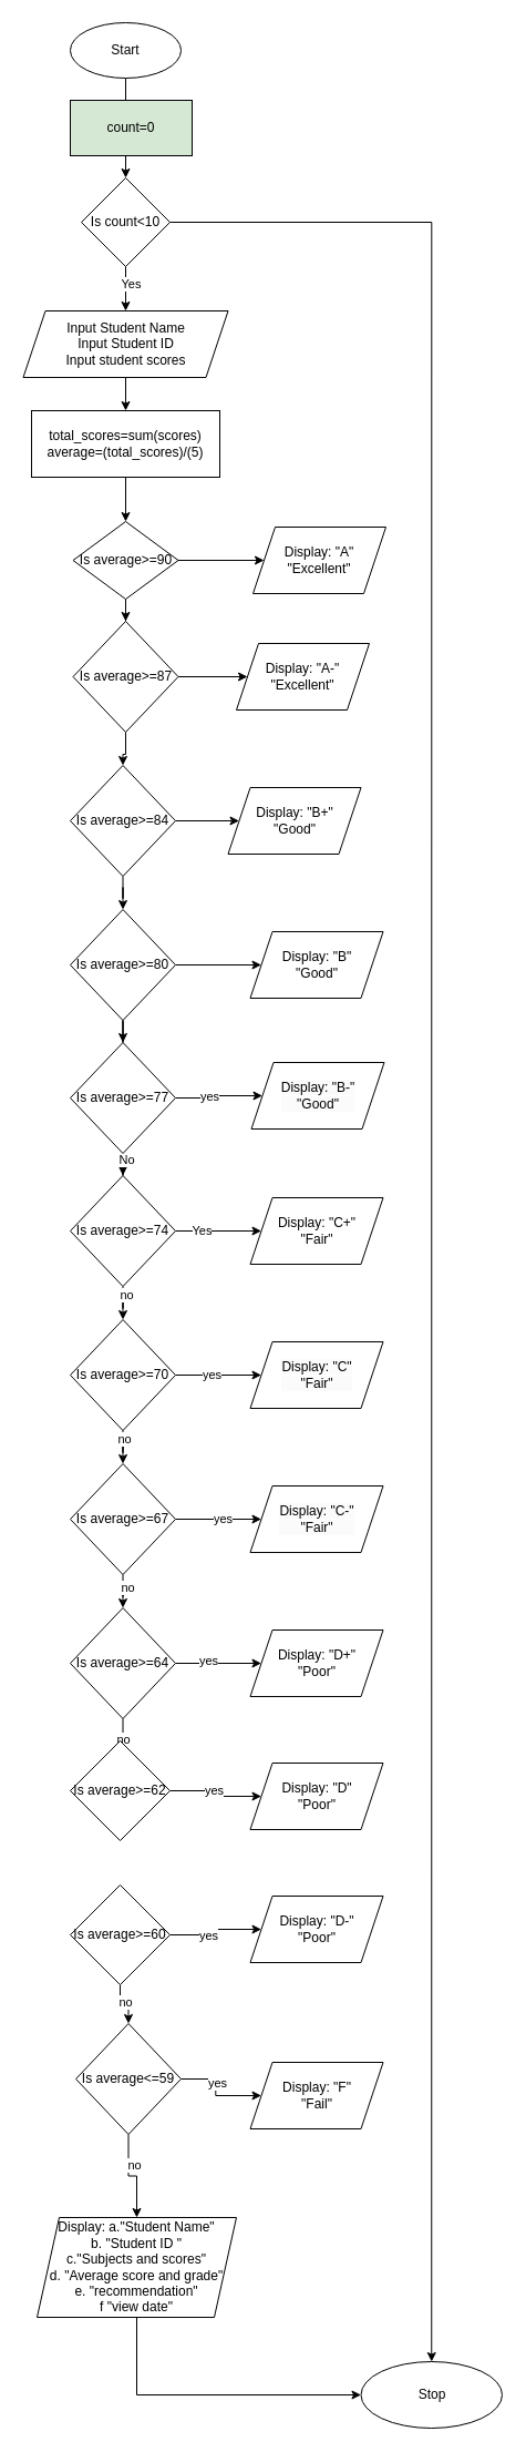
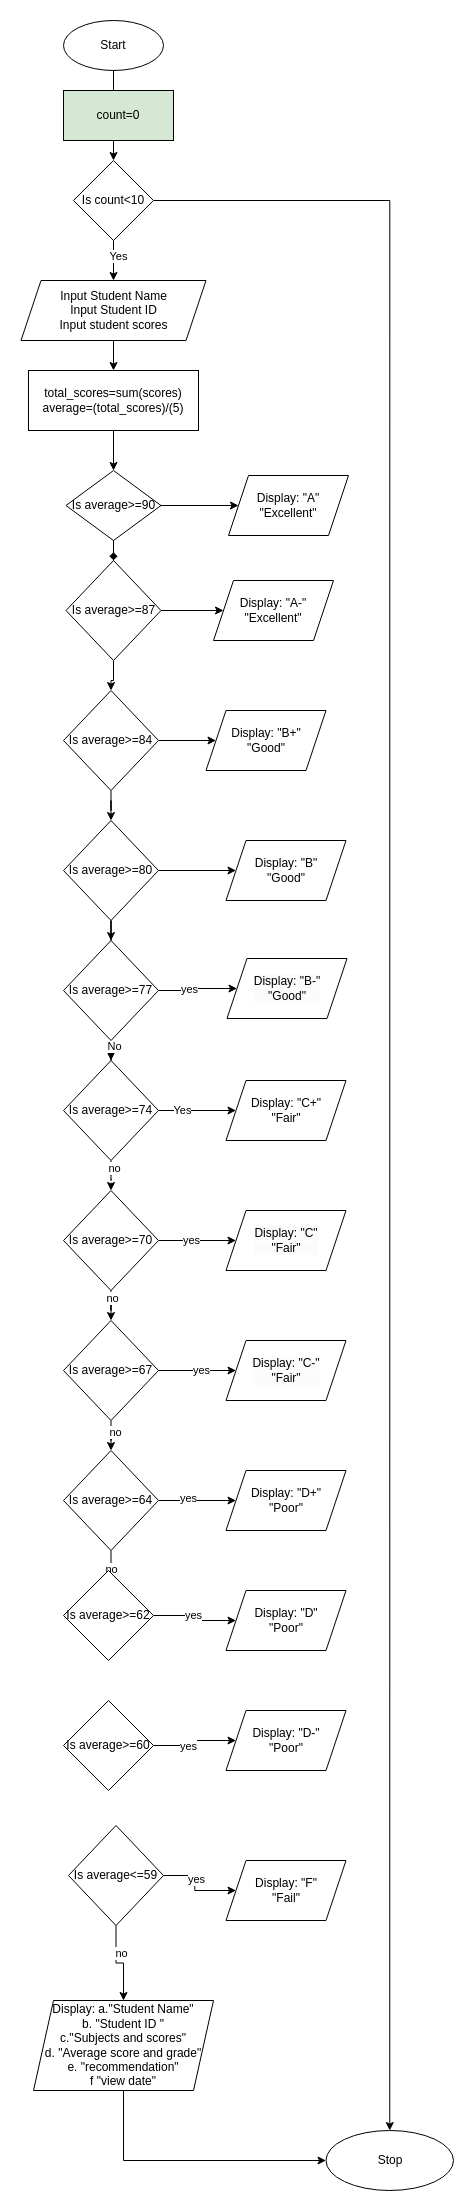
  <mxCell id="0" />
  <mxCell id="1" parent="0" />
  <mxCell id="2" value="" style="edgeStyle=orthogonalEdgeStyle;rounded=0;orthogonalLoop=1;jettySize=auto;html=1;" edge="1" parent="1" source="3" target="12"><mxGeometry relative="1" as="geometry" /></mxCell>
  <mxCell id="3" value="Start" style="ellipse;whiteSpace=wrap;html=1;" vertex="1" parent="1"><mxGeometry x="63" y="20" width="100" height="50" as="geometry" /></mxCell>
  <mxCell id="4" value="" style="edgeStyle=orthogonalEdgeStyle;rounded=0;orthogonalLoop=1;jettySize=auto;html=1;" edge="1" parent="1" source="5" target="7"><mxGeometry relative="1" as="geometry" /></mxCell>
  <mxCell id="5" value="Input Student Name&lt;div&gt;Input Student ID&lt;/div&gt;&lt;div&gt;Input student scores&lt;/div&gt;" style="shape=parallelogram;perimeter=parallelogramPerimeter;whiteSpace=wrap;html=1;fixedSize=1;" vertex="1" parent="1"><mxGeometry x="20.5" y="280" width="185" height="60" as="geometry" /></mxCell>
  <mxCell id="6" value="" style="edgeStyle=orthogonalEdgeStyle;rounded=0;orthogonalLoop=1;jettySize=auto;html=1;" edge="1" parent="1" source="7" target="15"><mxGeometry relative="1" as="geometry" /></mxCell>
  <mxCell id="7" value="&lt;div&gt;total_scores=sum(scores)&lt;/div&gt;&lt;div&gt;average=(total_scores)/(5)&lt;/div&gt;" style="rounded=0;whiteSpace=wrap;html=1;" vertex="1" parent="1"><mxGeometry x="28" y="370" width="170" height="60" as="geometry" /></mxCell>
  <mxCell id="8" value="count=0" style="rounded=0;whiteSpace=wrap;html=1;fillColor=#d5e8d4;" vertex="1" parent="1"><mxGeometry x="63" y="90" width="110" height="50" as="geometry" /></mxCell>
  <mxCell id="9" value="" style="edgeStyle=orthogonalEdgeStyle;rounded=0;orthogonalLoop=1;jettySize=auto;html=1;" edge="1" parent="1" source="12" target="5"><mxGeometry relative="1" as="geometry" /></mxCell>
  <mxCell id="10" value="Yes" style="edgeLabel;html=1;align=center;verticalAlign=middle;resizable=0;points=[];" vertex="1" connectable="0" parent="9"><mxGeometry x="-0.25" y="4" relative="1" as="geometry"><mxPoint as="offset" /></mxGeometry></mxCell>
  <mxCell id="11" value="" style="edgeStyle=orthogonalEdgeStyle;rounded=0;orthogonalLoop=1;jettySize=auto;html=1;" edge="1" parent="1" source="12" target="76"><mxGeometry relative="1" as="geometry" /></mxCell>
  <mxCell id="12" value="Is count&amp;lt;10" style="rhombus;whiteSpace=wrap;html=1;" vertex="1" parent="1"><mxGeometry x="73" y="160" width="80" height="80" as="geometry" /></mxCell>
- <mxCell id="13" value="" style="edgeStyle=orthogonalEdgeStyle;rounded=0;orthogonalLoop=1;jettySize=auto;html=1;" edge="1" parent="1" source="15" target="18"><mxGeometry relative="1" as="geometry" /></mxCell>
+ <mxCell id="13" value="" style="edgeStyle=orthogonalEdgeStyle;rounded=0;orthogonalLoop=1;jettySize=auto;html=1;endArrow=diamond;" edge="1" parent="1" source="15" target="18"><mxGeometry relative="1" as="geometry" /></mxCell>
  <mxCell id="14" value="" style="edgeStyle=orthogonalEdgeStyle;rounded=0;orthogonalLoop=1;jettySize=auto;html=1;" edge="1" parent="1" source="15" target="64"><mxGeometry relative="1" as="geometry" /></mxCell>
  <mxCell id="15" value="Is average&amp;gt;=90" style="rhombus;whiteSpace=wrap;html=1;" vertex="1" parent="1"><mxGeometry x="65.5" y="470" width="95" height="70" as="geometry" /></mxCell>
  <mxCell id="16" value="" style="edgeStyle=orthogonalEdgeStyle;rounded=0;orthogonalLoop=1;jettySize=auto;html=1;" edge="1" parent="1" source="18" target="21"><mxGeometry relative="1" as="geometry" /></mxCell>
  <mxCell id="17" value="" style="edgeStyle=orthogonalEdgeStyle;rounded=0;orthogonalLoop=1;jettySize=auto;html=1;" edge="1" parent="1" source="18" target="65"><mxGeometry relative="1" as="geometry" /></mxCell>
  <mxCell id="18" value="Is average&amp;gt;=87" style="rhombus;whiteSpace=wrap;html=1;" vertex="1" parent="1"><mxGeometry x="65.5" y="560" width="95" height="100" as="geometry" /></mxCell>
  <mxCell id="19" value="" style="edgeStyle=orthogonalEdgeStyle;rounded=0;orthogonalLoop=1;jettySize=auto;html=1;" edge="1" parent="1" source="21" target="24"><mxGeometry relative="1" as="geometry" /></mxCell>
  <mxCell id="20" value="" style="edgeStyle=orthogonalEdgeStyle;rounded=0;orthogonalLoop=1;jettySize=auto;html=1;" edge="1" parent="1" source="21" target="66"><mxGeometry relative="1" as="geometry" /></mxCell>
  <mxCell id="21" value="Is average&amp;gt;=84" style="rhombus;whiteSpace=wrap;html=1;" vertex="1" parent="1"><mxGeometry x="63" y="690" width="95" height="100" as="geometry" /></mxCell>
  <mxCell id="22" value="" style="edgeStyle=orthogonalEdgeStyle;rounded=0;orthogonalLoop=1;jettySize=auto;html=1;" edge="1" parent="1" source="24" target="29"><mxGeometry relative="1" as="geometry" /></mxCell>
  <mxCell id="23" value="" style="edgeStyle=orthogonalEdgeStyle;rounded=0;orthogonalLoop=1;jettySize=auto;html=1;" edge="1" parent="1" source="24" target="67"><mxGeometry relative="1" as="geometry" /></mxCell>
  <mxCell id="24" value="Is average&amp;gt;=80" style="rhombus;whiteSpace=wrap;html=1;" vertex="1" parent="1"><mxGeometry x="63" y="820" width="95" height="100" as="geometry" /></mxCell>
  <mxCell id="25" value="" style="edgeStyle=orthogonalEdgeStyle;rounded=0;orthogonalLoop=1;jettySize=auto;html=1;" edge="1" parent="1" source="29" target="34"><mxGeometry relative="1" as="geometry" /></mxCell>
  <mxCell id="26" value="No" style="edgeLabel;html=1;align=center;verticalAlign=middle;resizable=0;points=[];" vertex="1" connectable="0" parent="25"><mxGeometry x="0.5" y="3" relative="1" as="geometry"><mxPoint as="offset" /></mxGeometry></mxCell>
  <mxCell id="27" value="" style="edgeStyle=orthogonalEdgeStyle;rounded=0;orthogonalLoop=1;jettySize=auto;html=1;" edge="1" parent="1" source="29" target="68"><mxGeometry relative="1" as="geometry" /></mxCell>
  <mxCell id="28" value="yes" style="edgeLabel;html=1;align=center;verticalAlign=middle;resizable=0;points=[];" vertex="1" connectable="0" parent="27"><mxGeometry x="-0.255" y="2" relative="1" as="geometry"><mxPoint as="offset" /></mxGeometry></mxCell>
  <mxCell id="29" value="Is average&amp;gt;=77" style="rhombus;whiteSpace=wrap;html=1;" vertex="1" parent="1"><mxGeometry x="63" y="940" width="95" height="100" as="geometry" /></mxCell>
- <mxCell id="30" value="" style="edgeStyle=orthogonalEdgeStyle;rounded=0;orthogonalLoop=1;jettySize=auto;html=1;" edge="1" parent="1" source="34" target="39"><mxGeometry relative="1" as="geometry" /></mxCell>
+ <mxCell id="30" value="" style="edgeStyle=orthogonalEdgeStyle;rounded=0;orthogonalLoop=1;jettySize=auto;html=1;dashed=1;" edge="1" parent="1" source="34" target="39"><mxGeometry relative="1" as="geometry" /></mxCell>
  <mxCell id="31" value="no" style="edgeLabel;html=1;align=center;verticalAlign=middle;resizable=0;points=[];" vertex="1" connectable="0" parent="30"><mxGeometry x="-0.72" y="3" relative="1" as="geometry"><mxPoint as="offset" /></mxGeometry></mxCell>
  <mxCell id="32" value="" style="edgeStyle=orthogonalEdgeStyle;rounded=0;orthogonalLoop=1;jettySize=auto;html=1;" edge="1" parent="1" source="34" target="69"><mxGeometry relative="1" as="geometry" /></mxCell>
  <mxCell id="33" value="Yes" style="edgeLabel;html=1;align=center;verticalAlign=middle;resizable=0;points=[];" vertex="1" connectable="0" parent="32"><mxGeometry x="-0.406" y="1" relative="1" as="geometry"><mxPoint as="offset" /></mxGeometry></mxCell>
  <mxCell id="34" value="Is average&amp;gt;=74" style="rhombus;whiteSpace=wrap;html=1;" vertex="1" parent="1"><mxGeometry x="63" y="1060" width="95" height="100" as="geometry" /></mxCell>
  <mxCell id="35" value="" style="edgeStyle=orthogonalEdgeStyle;rounded=0;orthogonalLoop=1;jettySize=auto;html=1;" edge="1" parent="1" source="39" target="44"><mxGeometry relative="1" as="geometry" /></mxCell>
  <mxCell id="36" value="no" style="edgeLabel;html=1;align=center;verticalAlign=middle;resizable=0;points=[];" vertex="1" connectable="0" parent="35"><mxGeometry x="-0.72" y="1" relative="1" as="geometry"><mxPoint as="offset" /></mxGeometry></mxCell>
  <mxCell id="37" value="" style="edgeStyle=orthogonalEdgeStyle;rounded=0;orthogonalLoop=1;jettySize=auto;html=1;" edge="1" parent="1" source="39" target="70"><mxGeometry relative="1" as="geometry" /></mxCell>
  <mxCell id="38" value="yes" style="edgeLabel;html=1;align=center;verticalAlign=middle;resizable=0;points=[];" vertex="1" connectable="0" parent="37"><mxGeometry x="-0.174" y="1" relative="1" as="geometry"><mxPoint as="offset" /></mxGeometry></mxCell>
  <mxCell id="39" value="Is average&amp;gt;=70" style="rhombus;whiteSpace=wrap;html=1;" vertex="1" parent="1"><mxGeometry x="63" y="1190" width="95" height="100" as="geometry" /></mxCell>
  <mxCell id="40" value="" style="edgeStyle=orthogonalEdgeStyle;rounded=0;orthogonalLoop=1;jettySize=auto;html=1;" edge="1" parent="1" source="44" target="49"><mxGeometry relative="1" as="geometry" /></mxCell>
  <mxCell id="41" value="no" style="edgeLabel;html=1;align=center;verticalAlign=middle;resizable=0;points=[];" vertex="1" connectable="0" parent="40"><mxGeometry x="0.24" y="4" relative="1" as="geometry"><mxPoint as="offset" /></mxGeometry></mxCell>
  <mxCell id="42" value="" style="edgeStyle=orthogonalEdgeStyle;rounded=0;orthogonalLoop=1;jettySize=auto;html=1;" edge="1" parent="1" source="44" target="71"><mxGeometry relative="1" as="geometry" /></mxCell>
  <mxCell id="43" value="yes" style="edgeLabel;html=1;align=center;verticalAlign=middle;resizable=0;points=[];" vertex="1" connectable="0" parent="42"><mxGeometry x="0.084" y="1" relative="1" as="geometry"><mxPoint as="offset" /></mxGeometry></mxCell>
  <mxCell id="44" value="Is average&amp;gt;=67" style="rhombus;whiteSpace=wrap;html=1;" vertex="1" parent="1"><mxGeometry x="63" y="1320" width="95" height="100" as="geometry" /></mxCell>
  <mxCell id="45" value="" style="edgeStyle=orthogonalEdgeStyle;rounded=0;orthogonalLoop=1;jettySize=auto;html=1;endArrow=diamond;" edge="1" parent="1" source="49" target="52"><mxGeometry relative="1" as="geometry" /></mxCell>
  <mxCell id="46" value="no" style="edgeLabel;html=1;align=center;verticalAlign=middle;resizable=0;points=[];" vertex="1" connectable="0" parent="45"><mxGeometry x="0.6" relative="1" as="geometry"><mxPoint as="offset" /></mxGeometry></mxCell>
  <mxCell id="47" value="" style="edgeStyle=orthogonalEdgeStyle;rounded=0;orthogonalLoop=1;jettySize=auto;html=1;" edge="1" parent="1" source="49" target="72"><mxGeometry relative="1" as="geometry" /></mxCell>
  <mxCell id="48" value="yes" style="edgeLabel;html=1;align=center;verticalAlign=middle;resizable=0;points=[];" vertex="1" connectable="0" parent="47"><mxGeometry x="-0.252" y="3" relative="1" as="geometry"><mxPoint as="offset" /></mxGeometry></mxCell>
  <mxCell id="49" value="Is average&amp;gt;=64" style="rhombus;whiteSpace=wrap;html=1;" vertex="1" parent="1"><mxGeometry x="63" y="1450" width="95" height="100" as="geometry" /></mxCell>
  <mxCell id="50" value="" style="edgeStyle=orthogonalEdgeStyle;rounded=0;orthogonalLoop=1;jettySize=auto;html=1;" edge="1" parent="1" source="52" target="73"><mxGeometry relative="1" as="geometry" /></mxCell>
  <mxCell id="51" value="yes" style="edgeLabel;html=1;align=center;verticalAlign=middle;resizable=0;points=[];" vertex="1" connectable="0" parent="50"><mxGeometry x="-0.174" y="3" relative="1" as="geometry"><mxPoint as="offset" /></mxGeometry></mxCell>
  <mxCell id="52" value="Is average&amp;gt;=62" style="rhombus;whiteSpace=wrap;html=1;" vertex="1" parent="1"><mxGeometry x="63" y="1570" width="90" height="90" as="geometry" /></mxCell>
- <mxCell id="53" value="" style="edgeStyle=orthogonalEdgeStyle;rounded=0;orthogonalLoop=1;jettySize=auto;html=1;" edge="1" parent="1" source="57" target="62"><mxGeometry relative="1" as="geometry" /></mxCell>
- <mxCell id="54" value="no" style="edgeLabel;html=1;align=center;verticalAlign=middle;resizable=0;points=[];" vertex="1" connectable="0" parent="53"><mxGeometry x="-0.309" y="4" relative="1" as="geometry"><mxPoint as="offset" /></mxGeometry></mxCell>
  <mxCell id="55" value="" style="edgeStyle=orthogonalEdgeStyle;rounded=0;orthogonalLoop=1;jettySize=auto;html=1;" edge="1" parent="1" source="57" target="74"><mxGeometry relative="1" as="geometry" /></mxCell>
  <mxCell id="56" value="yes" style="edgeLabel;html=1;align=center;verticalAlign=middle;resizable=0;points=[];" vertex="1" connectable="0" parent="55"><mxGeometry x="-0.226" relative="1" as="geometry"><mxPoint as="offset" /></mxGeometry></mxCell>
  <mxCell id="57" value="Is average&amp;gt;=60" style="rhombus;whiteSpace=wrap;html=1;" vertex="1" parent="1"><mxGeometry x="63" y="1700" width="90" height="90" as="geometry" /></mxCell>
  <mxCell id="58" value="" style="edgeStyle=orthogonalEdgeStyle;rounded=0;orthogonalLoop=1;jettySize=auto;html=1;" edge="1" parent="1" source="62" target="63"><mxGeometry relative="1" as="geometry" /></mxCell>
  <mxCell id="59" value="no" style="edgeLabel;html=1;align=center;verticalAlign=middle;resizable=0;points=[];" vertex="1" connectable="0" parent="58"><mxGeometry x="-0.345" y="5" relative="1" as="geometry"><mxPoint as="offset" /></mxGeometry></mxCell>
  <mxCell id="60" value="" style="edgeStyle=orthogonalEdgeStyle;rounded=0;orthogonalLoop=1;jettySize=auto;html=1;" edge="1" parent="1" source="62" target="75"><mxGeometry relative="1" as="geometry" /></mxCell>
  <mxCell id="61" value="yes" style="edgeLabel;html=1;align=center;verticalAlign=middle;resizable=0;points=[];" vertex="1" connectable="0" parent="60"><mxGeometry x="-0.2" y="1" relative="1" as="geometry"><mxPoint as="offset" /></mxGeometry></mxCell>
  <mxCell id="62" value="Is average&amp;lt;=59" style="rhombus;whiteSpace=wrap;html=1;" vertex="1" parent="1"><mxGeometry x="68" y="1825" width="95" height="100" as="geometry" /></mxCell>
  <mxCell id="63" value="Display: a.&quot;Student Name&quot;&lt;div&gt;b. &quot;Student ID &quot;&lt;/div&gt;&lt;div&gt;c.&quot;Subjects and scores&quot;&lt;/div&gt;&lt;div&gt;d. &quot;Average score and grade&quot;&lt;/div&gt;&lt;div&gt;e. &quot;recommendation&quot;&lt;/div&gt;&lt;div&gt;f &quot;view date&quot;&lt;/div&gt;" style="shape=parallelogram;perimeter=parallelogramPerimeter;whiteSpace=wrap;html=1;fixedSize=1;" vertex="1" parent="1"><mxGeometry x="33" y="2000" width="180" height="90" as="geometry" /></mxCell>
  <mxCell id="64" value="Display: &quot;A&quot;&lt;div&gt;&quot;Excellent&quot;&lt;/div&gt;" style="shape=parallelogram;perimeter=parallelogramPerimeter;whiteSpace=wrap;html=1;fixedSize=1;" vertex="1" parent="1"><mxGeometry x="228" y="475" width="120" height="60" as="geometry" /></mxCell>
  <mxCell id="65" value="Display: &quot;A-&quot;&lt;div&gt;&quot;Excellent&quot;&lt;/div&gt;" style="shape=parallelogram;perimeter=parallelogramPerimeter;whiteSpace=wrap;html=1;fixedSize=1;" vertex="1" parent="1"><mxGeometry x="213" y="580" width="120" height="60" as="geometry" /></mxCell>
  <mxCell id="66" value="Display: &quot;B+&quot;&lt;div&gt;&quot;Good&quot;&lt;/div&gt;" style="shape=parallelogram;perimeter=parallelogramPerimeter;whiteSpace=wrap;html=1;fixedSize=1;" vertex="1" parent="1"><mxGeometry x="205.5" y="710" width="120" height="60" as="geometry" /></mxCell>
  <mxCell id="67" value="Display: &quot;B&quot;&lt;div&gt;&quot;Good&quot;&lt;/div&gt;" style="shape=parallelogram;perimeter=parallelogramPerimeter;whiteSpace=wrap;html=1;fixedSize=1;" vertex="1" parent="1"><mxGeometry x="225.5" y="840" width="120" height="60" as="geometry" /></mxCell>
  <mxCell id="68" value="&lt;br&gt;&lt;span style=&quot;color: rgb(0, 0, 0); font-family: Helvetica; font-size: 12px; font-style: normal; font-variant-ligatures: normal; font-variant-caps: normal; font-weight: 400; letter-spacing: normal; orphans: 2; text-align: center; text-indent: 0px; text-transform: none; widows: 2; word-spacing: 0px; -webkit-text-stroke-width: 0px; white-space: normal; background-color: rgb(251, 251, 251); text-decoration-thickness: initial; text-decoration-style: initial; text-decoration-color: initial; display: inline !important; float: none;&quot;&gt;Display: &quot;B-&quot;&lt;/span&gt;&lt;div style=&quot;forced-color-adjust: none; color: rgb(0, 0, 0); font-family: Helvetica; font-size: 12px; font-style: normal; font-variant-ligatures: normal; font-variant-caps: normal; font-weight: 400; letter-spacing: normal; orphans: 2; text-align: center; text-indent: 0px; text-transform: none; widows: 2; word-spacing: 0px; -webkit-text-stroke-width: 0px; white-space: normal; background-color: rgb(251, 251, 251); text-decoration-thickness: initial; text-decoration-style: initial; text-decoration-color: initial;&quot;&gt;&quot;Good&quot;&lt;/div&gt;&lt;div&gt;&lt;br/&gt;&lt;/div&gt;" style="shape=parallelogram;perimeter=parallelogramPerimeter;whiteSpace=wrap;html=1;fixedSize=1;" vertex="1" parent="1"><mxGeometry x="226.5" y="958" width="120" height="60" as="geometry" /></mxCell>
  <mxCell id="69" value="Display: &quot;C+&quot;&lt;div&gt;&quot;Fair&quot;&lt;/div&gt;" style="shape=parallelogram;perimeter=parallelogramPerimeter;whiteSpace=wrap;html=1;fixedSize=1;" vertex="1" parent="1"><mxGeometry x="225.5" y="1080" width="120" height="60" as="geometry" /></mxCell>
  <mxCell id="70" value="&lt;br&gt;&lt;span style=&quot;color: rgb(0, 0, 0); font-family: Helvetica; font-size: 12px; font-style: normal; font-variant-ligatures: normal; font-variant-caps: normal; font-weight: 400; letter-spacing: normal; orphans: 2; text-align: center; text-indent: 0px; text-transform: none; widows: 2; word-spacing: 0px; -webkit-text-stroke-width: 0px; white-space: normal; background-color: rgb(251, 251, 251); text-decoration-thickness: initial; text-decoration-style: initial; text-decoration-color: initial; display: inline !important; float: none;&quot;&gt;Display: &quot;C&quot;&lt;/span&gt;&lt;div style=&quot;forced-color-adjust: none; color: rgb(0, 0, 0); font-family: Helvetica; font-size: 12px; font-style: normal; font-variant-ligatures: normal; font-variant-caps: normal; font-weight: 400; letter-spacing: normal; orphans: 2; text-align: center; text-indent: 0px; text-transform: none; widows: 2; word-spacing: 0px; -webkit-text-stroke-width: 0px; white-space: normal; background-color: rgb(251, 251, 251); text-decoration-thickness: initial; text-decoration-style: initial; text-decoration-color: initial;&quot;&gt;&quot;Fair&quot;&lt;/div&gt;&lt;div&gt;&lt;br/&gt;&lt;/div&gt;" style="shape=parallelogram;perimeter=parallelogramPerimeter;whiteSpace=wrap;html=1;fixedSize=1;" vertex="1" parent="1"><mxGeometry x="225.5" y="1210" width="120" height="60" as="geometry" /></mxCell>
  <mxCell id="71" value="&lt;br&gt;&lt;span style=&quot;color: rgb(0, 0, 0); font-family: Helvetica; font-size: 12px; font-style: normal; font-variant-ligatures: normal; font-variant-caps: normal; font-weight: 400; letter-spacing: normal; orphans: 2; text-align: center; text-indent: 0px; text-transform: none; widows: 2; word-spacing: 0px; -webkit-text-stroke-width: 0px; white-space: normal; background-color: rgb(251, 251, 251); text-decoration-thickness: initial; text-decoration-style: initial; text-decoration-color: initial; display: inline !important; float: none;&quot;&gt;Display: &quot;C-&quot;&lt;/span&gt;&lt;div style=&quot;forced-color-adjust: none; color: rgb(0, 0, 0); font-family: Helvetica; font-size: 12px; font-style: normal; font-variant-ligatures: normal; font-variant-caps: normal; font-weight: 400; letter-spacing: normal; orphans: 2; text-align: center; text-indent: 0px; text-transform: none; widows: 2; word-spacing: 0px; -webkit-text-stroke-width: 0px; white-space: normal; background-color: rgb(251, 251, 251); text-decoration-thickness: initial; text-decoration-style: initial; text-decoration-color: initial;&quot;&gt;&quot;Fair&quot;&lt;/div&gt;&lt;div&gt;&lt;br/&gt;&lt;/div&gt;" style="shape=parallelogram;perimeter=parallelogramPerimeter;whiteSpace=wrap;html=1;fixedSize=1;" vertex="1" parent="1"><mxGeometry x="225.5" y="1340" width="120" height="60" as="geometry" /></mxCell>
  <mxCell id="72" value="Display: &quot;D+&quot;&lt;div&gt;&quot;Poor&quot;&lt;/div&gt;" style="shape=parallelogram;perimeter=parallelogramPerimeter;whiteSpace=wrap;html=1;fixedSize=1;" vertex="1" parent="1"><mxGeometry x="225.5" y="1470" width="120" height="60" as="geometry" /></mxCell>
  <mxCell id="73" value="Display: &quot;D&quot;&lt;div&gt;&quot;Poor&quot;&lt;/div&gt;" style="shape=parallelogram;perimeter=parallelogramPerimeter;whiteSpace=wrap;html=1;fixedSize=1;" vertex="1" parent="1"><mxGeometry x="225.5" y="1590" width="120" height="60" as="geometry" /></mxCell>
  <mxCell id="74" value="Display: &quot;D-&quot;&lt;div&gt;&quot;Poor&quot;&lt;/div&gt;" style="shape=parallelogram;perimeter=parallelogramPerimeter;whiteSpace=wrap;html=1;fixedSize=1;" vertex="1" parent="1"><mxGeometry x="225.5" y="1710" width="120" height="60" as="geometry" /></mxCell>
  <mxCell id="75" value="Display: &quot;F&quot;&lt;div&gt;&quot;Fail&quot;&lt;/div&gt;" style="shape=parallelogram;perimeter=parallelogramPerimeter;whiteSpace=wrap;html=1;fixedSize=1;" vertex="1" parent="1"><mxGeometry x="225.5" y="1860" width="120" height="60" as="geometry" /></mxCell>
  <mxCell id="76" value="Stop" style="ellipse;whiteSpace=wrap;html=1;" vertex="1" parent="1"><mxGeometry x="325.5" y="2130" width="127.5" height="60" as="geometry" /></mxCell>
  <mxCell id="77" value="" style="endArrow=classic;html=1;rounded=0;entryX=0;entryY=0.5;entryDx=0;entryDy=0;" edge="1" parent="1" target="76"><mxGeometry width="50" height="50" relative="1" as="geometry"><mxPoint x="123" y="2090" as="sourcePoint" /><mxPoint x="173" y="2040" as="targetPoint" /><Array as="points"><mxPoint x="123" y="2160" /></Array></mxGeometry></mxCell>
